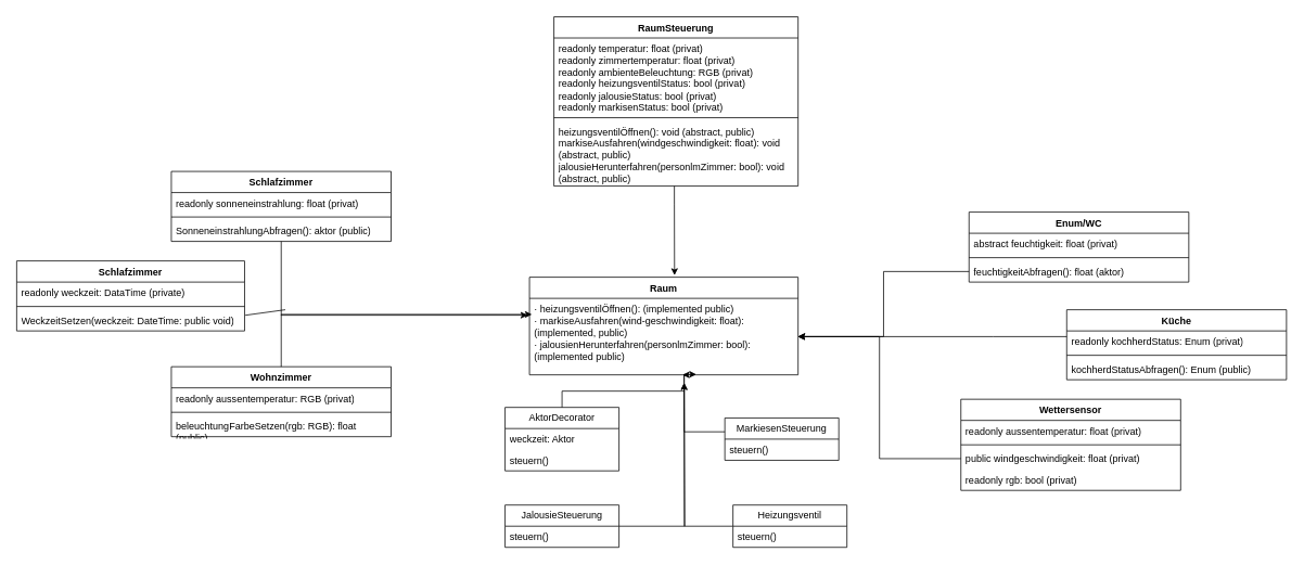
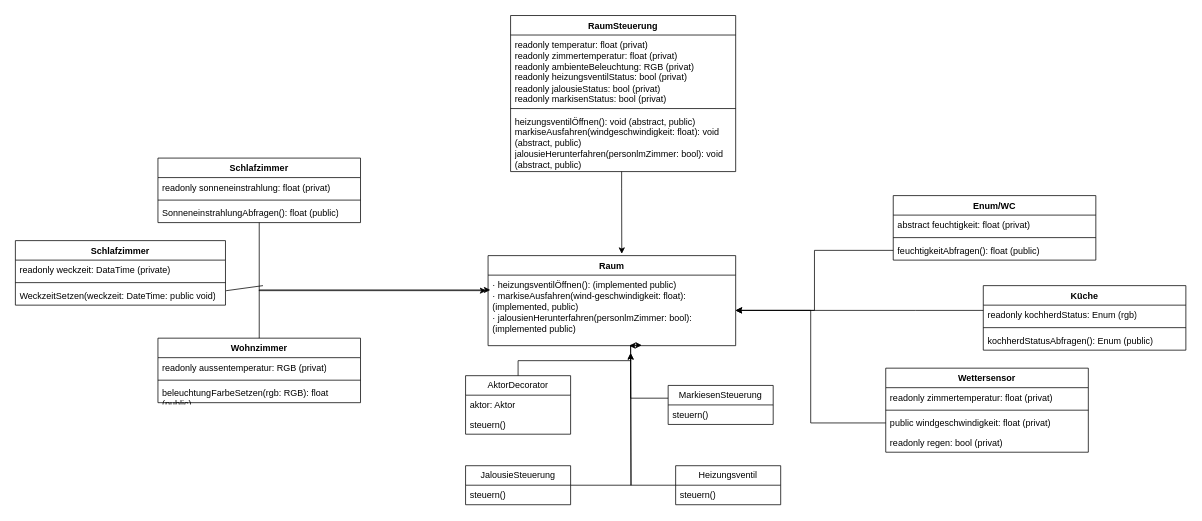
  <mxCell id="0" />
  <mxCell id="1" parent="0" />
  <mxCell id="2" value="Raum" style="swimlane;fontStyle=1;align=center;verticalAlign=top;childLayout=stackLayout;horizontal=1;startSize=26;horizontalStack=0;resizeParent=1;resizeParentMax=0;resizeLast=0;collapsible=1;marginBottom=0;whiteSpace=wrap;html=1;" parent="1" vertex="1"><mxGeometry x="650" y="340" width="330" height="120" as="geometry" /></mxCell>
  <mxCell id="3" value="&lt;div&gt;· heizungsventilÖffnen(): (implemented public)&lt;/div&gt;&lt;div&gt;· markiseAusfahren(wind-geschwindigkeit: float): (implemented, public)&lt;/div&gt;&lt;div&gt;· jalousienHerunterfahren(personlmZimmer: bool): (implemented public)&lt;/div&gt;" style="text;strokeColor=none;fillColor=none;align=left;verticalAlign=top;spacingLeft=4;spacingRight=4;overflow=hidden;rotatable=0;points=[[0,0.5],[1,0.5]];portConstraint=eastwest;whiteSpace=wrap;html=1;" parent="2" vertex="1"><mxGeometry y="26" width="330" height="94" as="geometry" /></mxCell>
  <mxCell id="4" value="RaumSteuerung" style="swimlane;fontStyle=1;align=center;verticalAlign=top;childLayout=stackLayout;horizontal=1;startSize=26;horizontalStack=0;resizeParent=1;resizeParentMax=0;resizeLast=0;collapsible=1;marginBottom=0;whiteSpace=wrap;html=1;" parent="1" vertex="1"><mxGeometry x="680" y="20" width="300" height="208" as="geometry" /></mxCell>
  <mxCell id="5" value="&lt;div&gt;readonly temperatur: float (privat)&lt;/div&gt;&lt;div&gt;readonly zimmertemperatur: float (privat)&lt;/div&gt;&lt;div&gt;readonly ambienteBeleuchtung: RGB (privat)&lt;/div&gt;&lt;div&gt;readonly heizungsventilStatus: bool (privat)&lt;/div&gt;&lt;div&gt;readonly jalousieStatus: bool (privat)&lt;/div&gt;&lt;div&gt;readonly markisenStatus: bool (privat)&lt;/div&gt;" style="text;strokeColor=none;fillColor=none;align=left;verticalAlign=top;spacingLeft=4;spacingRight=4;overflow=hidden;rotatable=0;points=[[0,0.5],[1,0.5]];portConstraint=eastwest;whiteSpace=wrap;html=1;" parent="4" vertex="1"><mxGeometry y="26" width="300" height="94" as="geometry" /></mxCell>
  <mxCell id="6" value="" style="line;strokeWidth=1;fillColor=none;align=left;verticalAlign=middle;spacingTop=-1;spacingLeft=3;spacingRight=3;rotatable=0;labelPosition=right;points=[];portConstraint=eastwest;strokeColor=inherit;" parent="4" vertex="1"><mxGeometry y="120" width="300" height="8" as="geometry" /></mxCell>
  <mxCell id="7" value="&lt;div&gt;heizungsventilÖffnen(): void (abstract, public)&lt;/div&gt;&lt;div&gt;markiseAusfahren(windgeschwindigkeit: float): void (abstract, public)&lt;/div&gt;&lt;div&gt;jalousieHerunterfahren(personlmZimmer: bool): void (abstract, public)&lt;/div&gt;" style="text;strokeColor=none;fillColor=none;align=left;verticalAlign=top;spacingLeft=4;spacingRight=4;overflow=hidden;rotatable=0;points=[[0,0.5],[1,0.5]];portConstraint=eastwest;whiteSpace=wrap;html=1;" parent="4" vertex="1"><mxGeometry y="128" width="300" height="80" as="geometry" /></mxCell>
  <mxCell id="8" style="edgeStyle=orthogonalEdgeStyle;rounded=0;orthogonalLoop=1;jettySize=auto;html=1;entryX=0.57;entryY=1;entryDx=0;entryDy=0;entryPerimeter=0;" parent="1" source="9" target="3" edge="1"><mxGeometry relative="1" as="geometry"><mxPoint x="880" y="500" as="targetPoint" /><Array as="points"><mxPoint x="690" y="480" /><mxPoint x="840" y="480" /><mxPoint x="840" y="460" /></Array></mxGeometry></mxCell>
  <mxCell id="9" value="AktorDecorator" style="swimlane;fontStyle=0;childLayout=stackLayout;horizontal=1;startSize=26;fillColor=none;horizontalStack=0;resizeParent=1;resizeParentMax=0;resizeLast=0;collapsible=1;marginBottom=0;whiteSpace=wrap;html=1;" parent="1" vertex="1"><mxGeometry x="620" y="500" width="140" height="78" as="geometry" /></mxCell>
- <mxCell id="10" value="weckzeit: Aktor" style="text;strokeColor=none;fillColor=none;align=left;verticalAlign=top;spacingLeft=4;spacingRight=4;overflow=hidden;rotatable=0;points=[[0,0.5],[1,0.5]];portConstraint=eastwest;whiteSpace=wrap;html=1;" parent="9" vertex="1"><mxGeometry y="26" width="140" height="26" as="geometry" /></mxCell>
+ <mxCell id="10" value="aktor: Aktor" style="text;strokeColor=none;fillColor=none;align=left;verticalAlign=top;spacingLeft=4;spacingRight=4;overflow=hidden;rotatable=0;points=[[0,0.5],[1,0.5]];portConstraint=eastwest;whiteSpace=wrap;html=1;" parent="9" vertex="1"><mxGeometry y="26" width="140" height="26" as="geometry" /></mxCell>
  <mxCell id="11" value="steuern()" style="text;strokeColor=none;fillColor=none;align=left;verticalAlign=top;spacingLeft=4;spacingRight=4;overflow=hidden;rotatable=0;points=[[0,0.5],[1,0.5]];portConstraint=eastwest;whiteSpace=wrap;html=1;" parent="9" vertex="1"><mxGeometry y="52" width="140" height="26" as="geometry" /></mxCell>
  <mxCell id="12" style="edgeStyle=orthogonalEdgeStyle;rounded=0;orthogonalLoop=1;jettySize=auto;html=1;entryX=0.621;entryY=0.994;entryDx=0;entryDy=0;entryPerimeter=0;" parent="1" source="13" target="3" edge="1"><mxGeometry relative="1" as="geometry"><mxPoint x="840" y="470" as="targetPoint" /><Array as="points"><mxPoint x="840" y="530" /><mxPoint x="840" y="459" /></Array></mxGeometry></mxCell>
  <mxCell id="13" value="MarkiesenSteuerung" style="swimlane;fontStyle=0;childLayout=stackLayout;horizontal=1;startSize=26;fillColor=none;horizontalStack=0;resizeParent=1;resizeParentMax=0;resizeLast=0;collapsible=1;marginBottom=0;whiteSpace=wrap;html=1;" parent="1" vertex="1"><mxGeometry x="890" y="513" width="140" height="52" as="geometry" /></mxCell>
  <mxCell id="14" value="steuern()" style="text;strokeColor=none;fillColor=none;align=left;verticalAlign=top;spacingLeft=4;spacingRight=4;overflow=hidden;rotatable=0;points=[[0,0.5],[1,0.5]];portConstraint=eastwest;whiteSpace=wrap;html=1;" parent="13" vertex="1"><mxGeometry y="26" width="140" height="26" as="geometry" /></mxCell>
  <mxCell id="15" style="edgeStyle=orthogonalEdgeStyle;rounded=0;orthogonalLoop=1;jettySize=auto;html=1;" parent="1" source="16" edge="1"><mxGeometry relative="1" as="geometry"><mxPoint x="840" y="470" as="targetPoint" /></mxGeometry></mxCell>
  <mxCell id="16" value="JalousieSteuerung" style="swimlane;fontStyle=0;childLayout=stackLayout;horizontal=1;startSize=26;fillColor=none;horizontalStack=0;resizeParent=1;resizeParentMax=0;resizeLast=0;collapsible=1;marginBottom=0;whiteSpace=wrap;html=1;" parent="1" vertex="1"><mxGeometry x="620" y="620" width="140" height="52" as="geometry" /></mxCell>
  <mxCell id="17" value="steuern()" style="text;strokeColor=none;fillColor=none;align=left;verticalAlign=top;spacingLeft=4;spacingRight=4;overflow=hidden;rotatable=0;points=[[0,0.5],[1,0.5]];portConstraint=eastwest;whiteSpace=wrap;html=1;" parent="16" vertex="1"><mxGeometry y="26" width="140" height="26" as="geometry" /></mxCell>
  <mxCell id="18" style="edgeStyle=orthogonalEdgeStyle;rounded=0;orthogonalLoop=1;jettySize=auto;html=1;" parent="1" source="19" edge="1"><mxGeometry relative="1" as="geometry"><mxPoint x="840" y="470" as="targetPoint" /></mxGeometry></mxCell>
  <mxCell id="19" value="Heizungsventil" style="swimlane;fontStyle=0;childLayout=stackLayout;horizontal=1;startSize=26;fillColor=none;horizontalStack=0;resizeParent=1;resizeParentMax=0;resizeLast=0;collapsible=1;marginBottom=0;whiteSpace=wrap;html=1;" parent="1" vertex="1"><mxGeometry x="900" y="620" width="140" height="52" as="geometry" /></mxCell>
  <mxCell id="20" value="steuern()" style="text;strokeColor=none;fillColor=none;align=left;verticalAlign=top;spacingLeft=4;spacingRight=4;overflow=hidden;rotatable=0;points=[[0,0.5],[1,0.5]];portConstraint=eastwest;whiteSpace=wrap;html=1;" parent="19" vertex="1"><mxGeometry y="26" width="140" height="26" as="geometry" /></mxCell>
  <mxCell id="21" value="Schlafzimmer" style="swimlane;fontStyle=1;align=center;verticalAlign=top;childLayout=stackLayout;horizontal=1;startSize=26;horizontalStack=0;resizeParent=1;resizeParentMax=0;resizeLast=0;collapsible=1;marginBottom=0;whiteSpace=wrap;html=1;" parent="1" vertex="1"><mxGeometry x="210" y="210" width="270" height="86" as="geometry" /></mxCell>
  <mxCell id="22" value="readonly sonneneinstrahlung: float (privat)" style="text;strokeColor=none;fillColor=none;align=left;verticalAlign=top;spacingLeft=4;spacingRight=4;overflow=hidden;rotatable=0;points=[[0,0.5],[1,0.5]];portConstraint=eastwest;whiteSpace=wrap;html=1;" parent="21" vertex="1"><mxGeometry y="26" width="270" height="26" as="geometry" /></mxCell>
  <mxCell id="23" value="" style="line;strokeWidth=1;fillColor=none;align=left;verticalAlign=middle;spacingTop=-1;spacingLeft=3;spacingRight=3;rotatable=0;labelPosition=right;points=[];portConstraint=eastwest;strokeColor=inherit;" parent="21" vertex="1"><mxGeometry y="52" width="270" height="8" as="geometry" /></mxCell>
- <mxCell id="24" value="SonneneinstrahlungAbfragen(): aktor (public)" style="text;strokeColor=none;fillColor=none;align=left;verticalAlign=top;spacingLeft=4;spacingRight=4;overflow=hidden;rotatable=0;points=[[0,0.5],[1,0.5]];portConstraint=eastwest;whiteSpace=wrap;html=1;" parent="21" vertex="1"><mxGeometry y="60" width="270" height="26" as="geometry" /></mxCell>
+ <mxCell id="24" value="SonneneinstrahlungAbfragen(): float (public)" style="text;strokeColor=none;fillColor=none;align=left;verticalAlign=top;spacingLeft=4;spacingRight=4;overflow=hidden;rotatable=0;points=[[0,0.5],[1,0.5]];portConstraint=eastwest;whiteSpace=wrap;html=1;" parent="21" vertex="1"><mxGeometry y="60" width="270" height="26" as="geometry" /></mxCell>
  <mxCell id="25" style="edgeStyle=orthogonalEdgeStyle;rounded=0;orthogonalLoop=1;jettySize=auto;html=1;entryX=-0.007;entryY=0.22;entryDx=0;entryDy=0;entryPerimeter=0;" parent="1" source="21" target="3" edge="1"><mxGeometry relative="1" as="geometry" /></mxCell>
  <mxCell id="26" value="Schlafzimmer" style="swimlane;fontStyle=1;align=center;verticalAlign=top;childLayout=stackLayout;horizontal=1;startSize=26;horizontalStack=0;resizeParent=1;resizeParentMax=0;resizeLast=0;collapsible=1;marginBottom=0;whiteSpace=wrap;html=1;" parent="1" vertex="1"><mxGeometry x="20" y="320" width="280" height="86" as="geometry" /></mxCell>
  <mxCell id="27" value="readonly weckzeit: DataTime (private)" style="text;strokeColor=none;fillColor=none;align=left;verticalAlign=top;spacingLeft=4;spacingRight=4;overflow=hidden;rotatable=0;points=[[0,0.5],[1,0.5]];portConstraint=eastwest;whiteSpace=wrap;html=1;" parent="26" vertex="1"><mxGeometry y="26" width="280" height="26" as="geometry" /></mxCell>
  <mxCell id="28" value="" style="line;strokeWidth=1;fillColor=none;align=left;verticalAlign=middle;spacingTop=-1;spacingLeft=3;spacingRight=3;rotatable=0;labelPosition=right;points=[];portConstraint=eastwest;strokeColor=inherit;" parent="26" vertex="1"><mxGeometry y="52" width="280" height="8" as="geometry" /></mxCell>
  <mxCell id="29" value="WeckzeitSetzen(weckzeit: DateTime: public void)" style="text;strokeColor=none;fillColor=none;align=left;verticalAlign=top;spacingLeft=4;spacingRight=4;overflow=hidden;rotatable=0;points=[[0,0.5],[1,0.5]];portConstraint=eastwest;whiteSpace=wrap;html=1;" parent="26" vertex="1"><mxGeometry y="60" width="280" height="26" as="geometry" /></mxCell>
  <mxCell id="30" value="" style="endArrow=none;html=1;rounded=0;exitX=1.003;exitY=0.26;exitDx=0;exitDy=0;exitPerimeter=0;" parent="1" source="29" edge="1"><mxGeometry width="50" height="50" relative="1" as="geometry"><mxPoint x="270" y="330" as="sourcePoint" /><mxPoint x="350" y="380" as="targetPoint" /></mxGeometry></mxCell>
  <mxCell id="31" value="Wohnzimmer" style="swimlane;fontStyle=1;align=center;verticalAlign=top;childLayout=stackLayout;horizontal=1;startSize=26;horizontalStack=0;resizeParent=1;resizeParentMax=0;resizeLast=0;collapsible=1;marginBottom=0;whiteSpace=wrap;html=1;" parent="1" vertex="1"><mxGeometry x="210" y="450" width="270" height="86" as="geometry" /></mxCell>
  <mxCell id="32" value="readonly aussentemperatur: RGB (privat)" style="text;strokeColor=none;fillColor=none;align=left;verticalAlign=top;spacingLeft=4;spacingRight=4;overflow=hidden;rotatable=0;points=[[0,0.5],[1,0.5]];portConstraint=eastwest;whiteSpace=wrap;html=1;" parent="31" vertex="1"><mxGeometry y="26" width="270" height="26" as="geometry" /></mxCell>
  <mxCell id="33" value="" style="line;strokeWidth=1;fillColor=none;align=left;verticalAlign=middle;spacingTop=-1;spacingLeft=3;spacingRight=3;rotatable=0;labelPosition=right;points=[];portConstraint=eastwest;strokeColor=inherit;" parent="31" vertex="1"><mxGeometry y="52" width="270" height="8" as="geometry" /></mxCell>
  <mxCell id="34" value="beleuchtungFarbeSetzen(rgb: RGB): float (public)" style="text;strokeColor=none;fillColor=none;align=left;verticalAlign=top;spacingLeft=4;spacingRight=4;overflow=hidden;rotatable=0;points=[[0,0.5],[1,0.5]];portConstraint=eastwest;whiteSpace=wrap;html=1;" parent="31" vertex="1"><mxGeometry y="60" width="270" height="26" as="geometry" /></mxCell>
  <mxCell id="35" style="edgeStyle=orthogonalEdgeStyle;rounded=0;orthogonalLoop=1;jettySize=auto;html=1;entryX=0.009;entryY=0.21;entryDx=0;entryDy=0;entryPerimeter=0;" parent="1" source="31" target="3" edge="1"><mxGeometry relative="1" as="geometry"><Array as="points"><mxPoint x="345" y="386" /></Array></mxGeometry></mxCell>
  <mxCell id="36" value="Enum/WC" style="swimlane;fontStyle=1;align=center;verticalAlign=top;childLayout=stackLayout;horizontal=1;startSize=26;horizontalStack=0;resizeParent=1;resizeParentMax=0;resizeLast=0;collapsible=1;marginBottom=0;whiteSpace=wrap;html=1;" parent="1" vertex="1"><mxGeometry x="1190" y="260" width="270" height="86" as="geometry" /></mxCell>
  <mxCell id="37" value="abstract feuchtigkeit: float (privat)" style="text;strokeColor=none;fillColor=none;align=left;verticalAlign=top;spacingLeft=4;spacingRight=4;overflow=hidden;rotatable=0;points=[[0,0.5],[1,0.5]];portConstraint=eastwest;whiteSpace=wrap;html=1;" parent="36" vertex="1"><mxGeometry y="26" width="270" height="26" as="geometry" /></mxCell>
  <mxCell id="38" value="" style="line;strokeWidth=1;fillColor=none;align=left;verticalAlign=middle;spacingTop=-1;spacingLeft=3;spacingRight=3;rotatable=0;labelPosition=right;points=[];portConstraint=eastwest;strokeColor=inherit;" parent="36" vertex="1"><mxGeometry y="52" width="270" height="8" as="geometry" /></mxCell>
- <mxCell id="39" value="feuchtigkeitAbfragen(): float (aktor)" style="text;strokeColor=none;fillColor=none;align=left;verticalAlign=top;spacingLeft=4;spacingRight=4;overflow=hidden;rotatable=0;points=[[0,0.5],[1,0.5]];portConstraint=eastwest;whiteSpace=wrap;html=1;" parent="36" vertex="1"><mxGeometry y="60" width="270" height="26" as="geometry" /></mxCell>
+ <mxCell id="39" value="feuchtigkeitAbfragen(): float (public)" style="text;strokeColor=none;fillColor=none;align=left;verticalAlign=top;spacingLeft=4;spacingRight=4;overflow=hidden;rotatable=0;points=[[0,0.5],[1,0.5]];portConstraint=eastwest;whiteSpace=wrap;html=1;" parent="36" vertex="1"><mxGeometry y="60" width="270" height="26" as="geometry" /></mxCell>
  <mxCell id="40" value="Küche" style="swimlane;fontStyle=1;align=center;verticalAlign=top;childLayout=stackLayout;horizontal=1;startSize=26;horizontalStack=0;resizeParent=1;resizeParentMax=0;resizeLast=0;collapsible=1;marginBottom=0;whiteSpace=wrap;html=1;" parent="1" vertex="1"><mxGeometry x="1310" y="380" width="270" height="86" as="geometry" /></mxCell>
- <mxCell id="41" value="readonly kochherdStatus: Enum (privat)" style="text;strokeColor=none;fillColor=none;align=left;verticalAlign=top;spacingLeft=4;spacingRight=4;overflow=hidden;rotatable=0;points=[[0,0.5],[1,0.5]];portConstraint=eastwest;whiteSpace=wrap;html=1;" parent="40" vertex="1"><mxGeometry y="26" width="270" height="26" as="geometry" /></mxCell>
+ <mxCell id="41" value="readonly kochherdStatus: Enum (rgb)" style="text;strokeColor=none;fillColor=none;align=left;verticalAlign=top;spacingLeft=4;spacingRight=4;overflow=hidden;rotatable=0;points=[[0,0.5],[1,0.5]];portConstraint=eastwest;whiteSpace=wrap;html=1;" parent="40" vertex="1"><mxGeometry y="26" width="270" height="26" as="geometry" /></mxCell>
  <mxCell id="42" value="" style="line;strokeWidth=1;fillColor=none;align=left;verticalAlign=middle;spacingTop=-1;spacingLeft=3;spacingRight=3;rotatable=0;labelPosition=right;points=[];portConstraint=eastwest;strokeColor=inherit;" parent="40" vertex="1"><mxGeometry y="52" width="270" height="8" as="geometry" /></mxCell>
  <mxCell id="43" value="kochherdStatusAbfragen(): Enum (public)" style="text;strokeColor=none;fillColor=none;align=left;verticalAlign=top;spacingLeft=4;spacingRight=4;overflow=hidden;rotatable=0;points=[[0,0.5],[1,0.5]];portConstraint=eastwest;whiteSpace=wrap;html=1;" parent="40" vertex="1"><mxGeometry y="60" width="270" height="26" as="geometry" /></mxCell>
  <mxCell id="44" value="Wettersensor" style="swimlane;fontStyle=1;align=center;verticalAlign=top;childLayout=stackLayout;horizontal=1;startSize=26;horizontalStack=0;resizeParent=1;resizeParentMax=0;resizeLast=0;collapsible=1;marginBottom=0;whiteSpace=wrap;html=1;" parent="1" vertex="1"><mxGeometry x="1180" y="490" width="270" height="112" as="geometry" /></mxCell>
- <mxCell id="45" value="readonly aussentemperatur: float (privat)" style="text;strokeColor=none;fillColor=none;align=left;verticalAlign=top;spacingLeft=4;spacingRight=4;overflow=hidden;rotatable=0;points=[[0,0.5],[1,0.5]];portConstraint=eastwest;whiteSpace=wrap;html=1;" parent="44" vertex="1"><mxGeometry y="26" width="270" height="26" as="geometry" /></mxCell>
+ <mxCell id="45" value="readonly zimmertemperatur: float (privat)" style="text;strokeColor=none;fillColor=none;align=left;verticalAlign=top;spacingLeft=4;spacingRight=4;overflow=hidden;rotatable=0;points=[[0,0.5],[1,0.5]];portConstraint=eastwest;whiteSpace=wrap;html=1;" parent="44" vertex="1"><mxGeometry y="26" width="270" height="26" as="geometry" /></mxCell>
  <mxCell id="46" value="" style="line;strokeWidth=1;fillColor=none;align=left;verticalAlign=middle;spacingTop=-1;spacingLeft=3;spacingRight=3;rotatable=0;labelPosition=right;points=[];portConstraint=eastwest;strokeColor=inherit;" parent="44" vertex="1"><mxGeometry y="52" width="270" height="8" as="geometry" /></mxCell>
  <mxCell id="47" value="public windgeschwindigkeit: float (privat)" style="text;strokeColor=none;fillColor=none;align=left;verticalAlign=top;spacingLeft=4;spacingRight=4;overflow=hidden;rotatable=0;points=[[0,0.5],[1,0.5]];portConstraint=eastwest;whiteSpace=wrap;html=1;" parent="44" vertex="1"><mxGeometry y="60" width="270" height="26" as="geometry" /></mxCell>
- <mxCell id="48" value="readonly rgb: bool (privat)" style="text;strokeColor=none;fillColor=none;align=left;verticalAlign=top;spacingLeft=4;spacingRight=4;overflow=hidden;rotatable=0;points=[[0,0.5],[1,0.5]];portConstraint=eastwest;whiteSpace=wrap;html=1;" parent="44" vertex="1"><mxGeometry y="86" width="270" height="26" as="geometry" /></mxCell>
+ <mxCell id="48" value="readonly regen: bool (privat)" style="text;strokeColor=none;fillColor=none;align=left;verticalAlign=top;spacingLeft=4;spacingRight=4;overflow=hidden;rotatable=0;points=[[0,0.5],[1,0.5]];portConstraint=eastwest;whiteSpace=wrap;html=1;" parent="44" vertex="1"><mxGeometry y="86" width="270" height="26" as="geometry" /></mxCell>
  <mxCell id="49" style="edgeStyle=orthogonalEdgeStyle;rounded=0;orthogonalLoop=1;jettySize=auto;html=1;entryX=0.54;entryY=-0.02;entryDx=0;entryDy=0;entryPerimeter=0;" parent="1" source="7" target="2" edge="1"><mxGeometry relative="1" as="geometry"><Array as="points"><mxPoint x="828" y="250" /><mxPoint x="828" y="250" /></Array></mxGeometry></mxCell>
  <mxCell id="50" style="edgeStyle=orthogonalEdgeStyle;rounded=0;orthogonalLoop=1;jettySize=auto;html=1;entryX=1;entryY=0.5;entryDx=0;entryDy=0;" parent="1" source="41" target="3" edge="1"><mxGeometry relative="1" as="geometry"><Array as="points"><mxPoint x="1220" y="413" /><mxPoint x="1220" y="413" /></Array></mxGeometry></mxCell>
  <mxCell id="51" style="edgeStyle=orthogonalEdgeStyle;rounded=0;orthogonalLoop=1;jettySize=auto;html=1;entryX=1;entryY=0.5;entryDx=0;entryDy=0;" parent="1" source="47" target="3" edge="1"><mxGeometry relative="1" as="geometry" /></mxCell>
  <mxCell id="52" style="edgeStyle=orthogonalEdgeStyle;rounded=0;orthogonalLoop=1;jettySize=auto;html=1;entryX=1;entryY=0.5;entryDx=0;entryDy=0;" parent="1" source="39" target="3" edge="1"><mxGeometry relative="1" as="geometry" /></mxCell>
